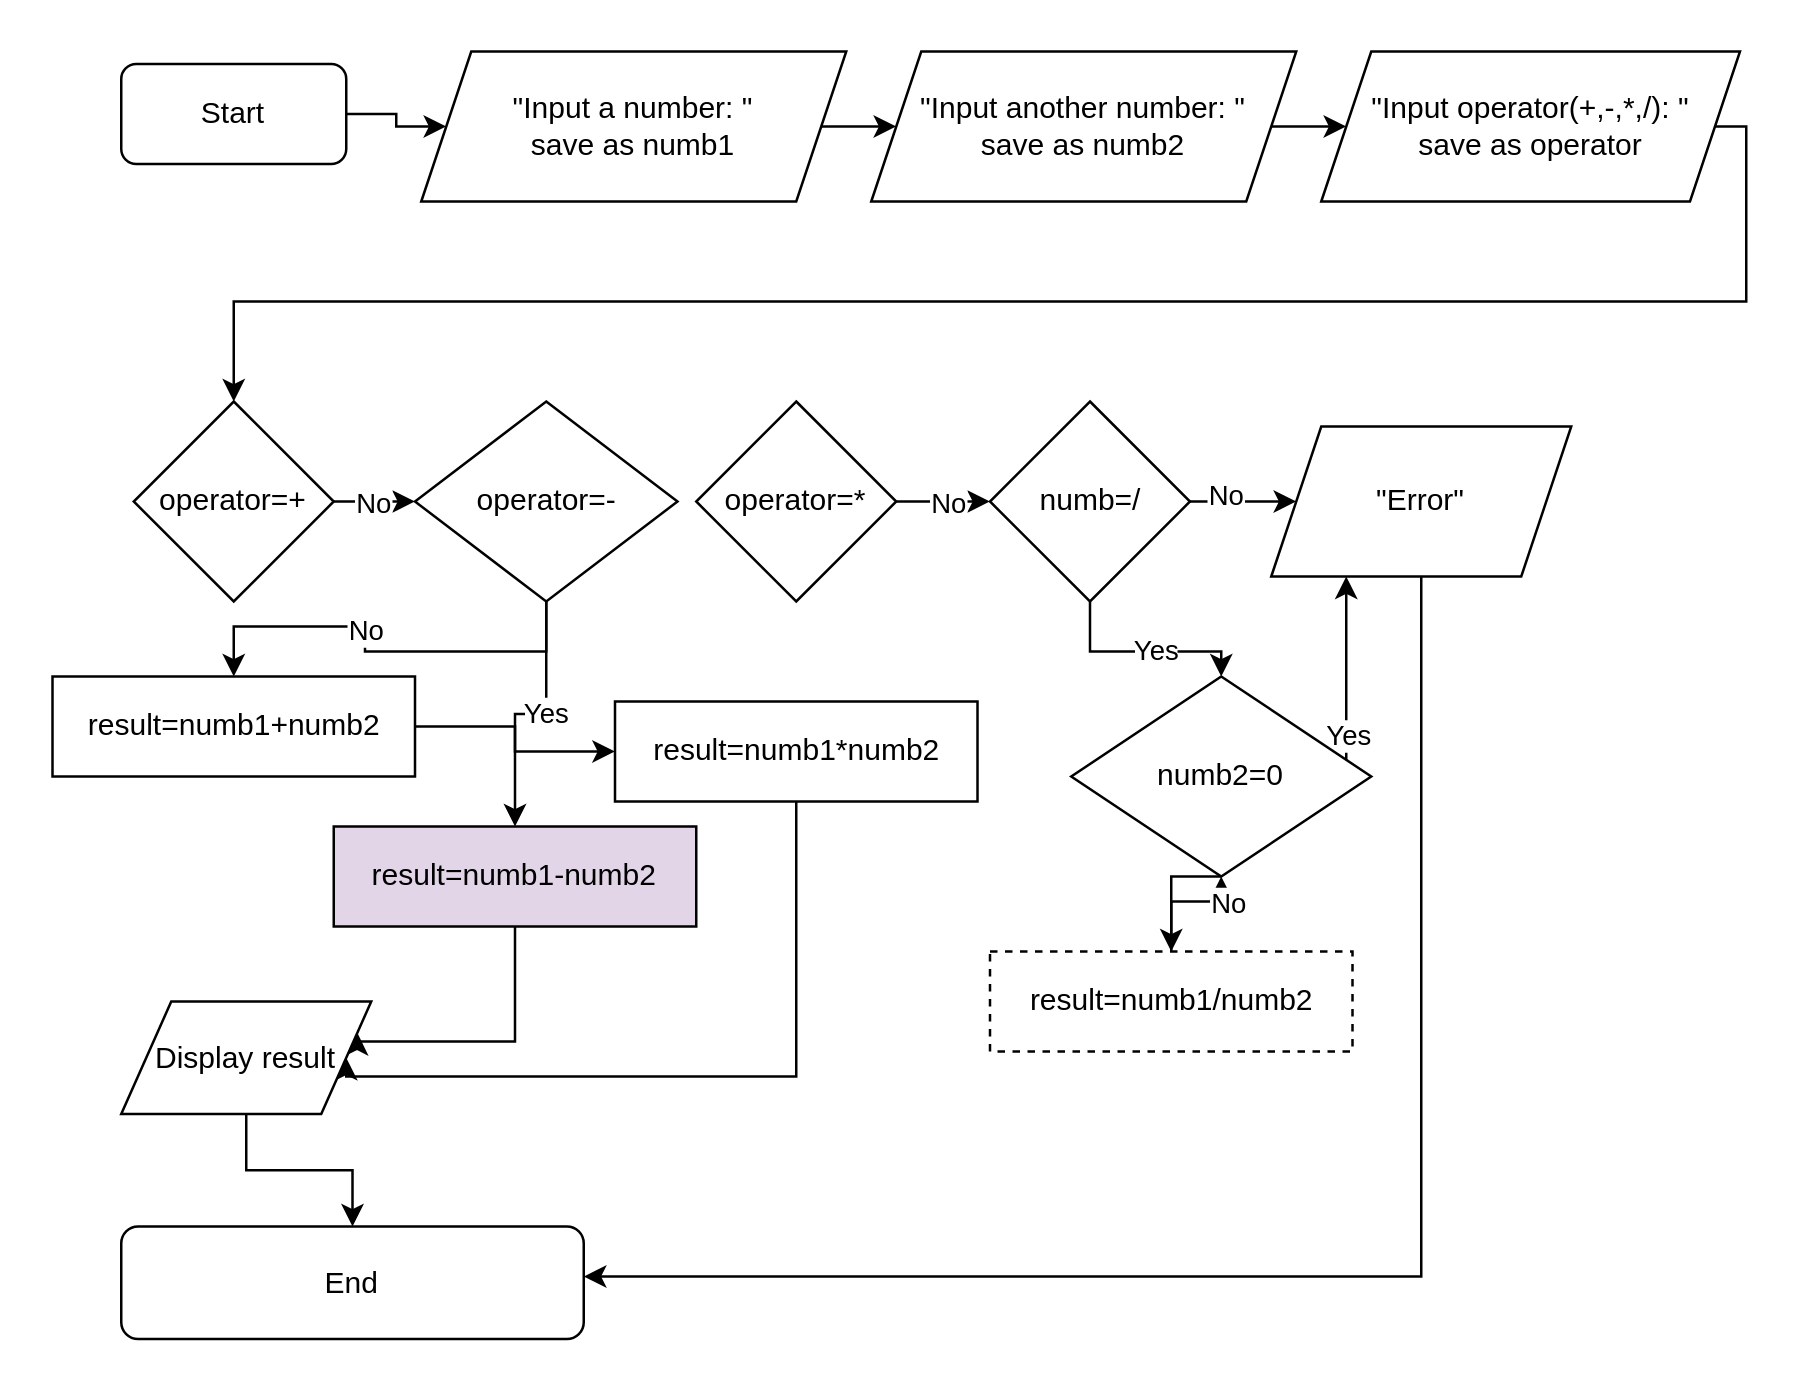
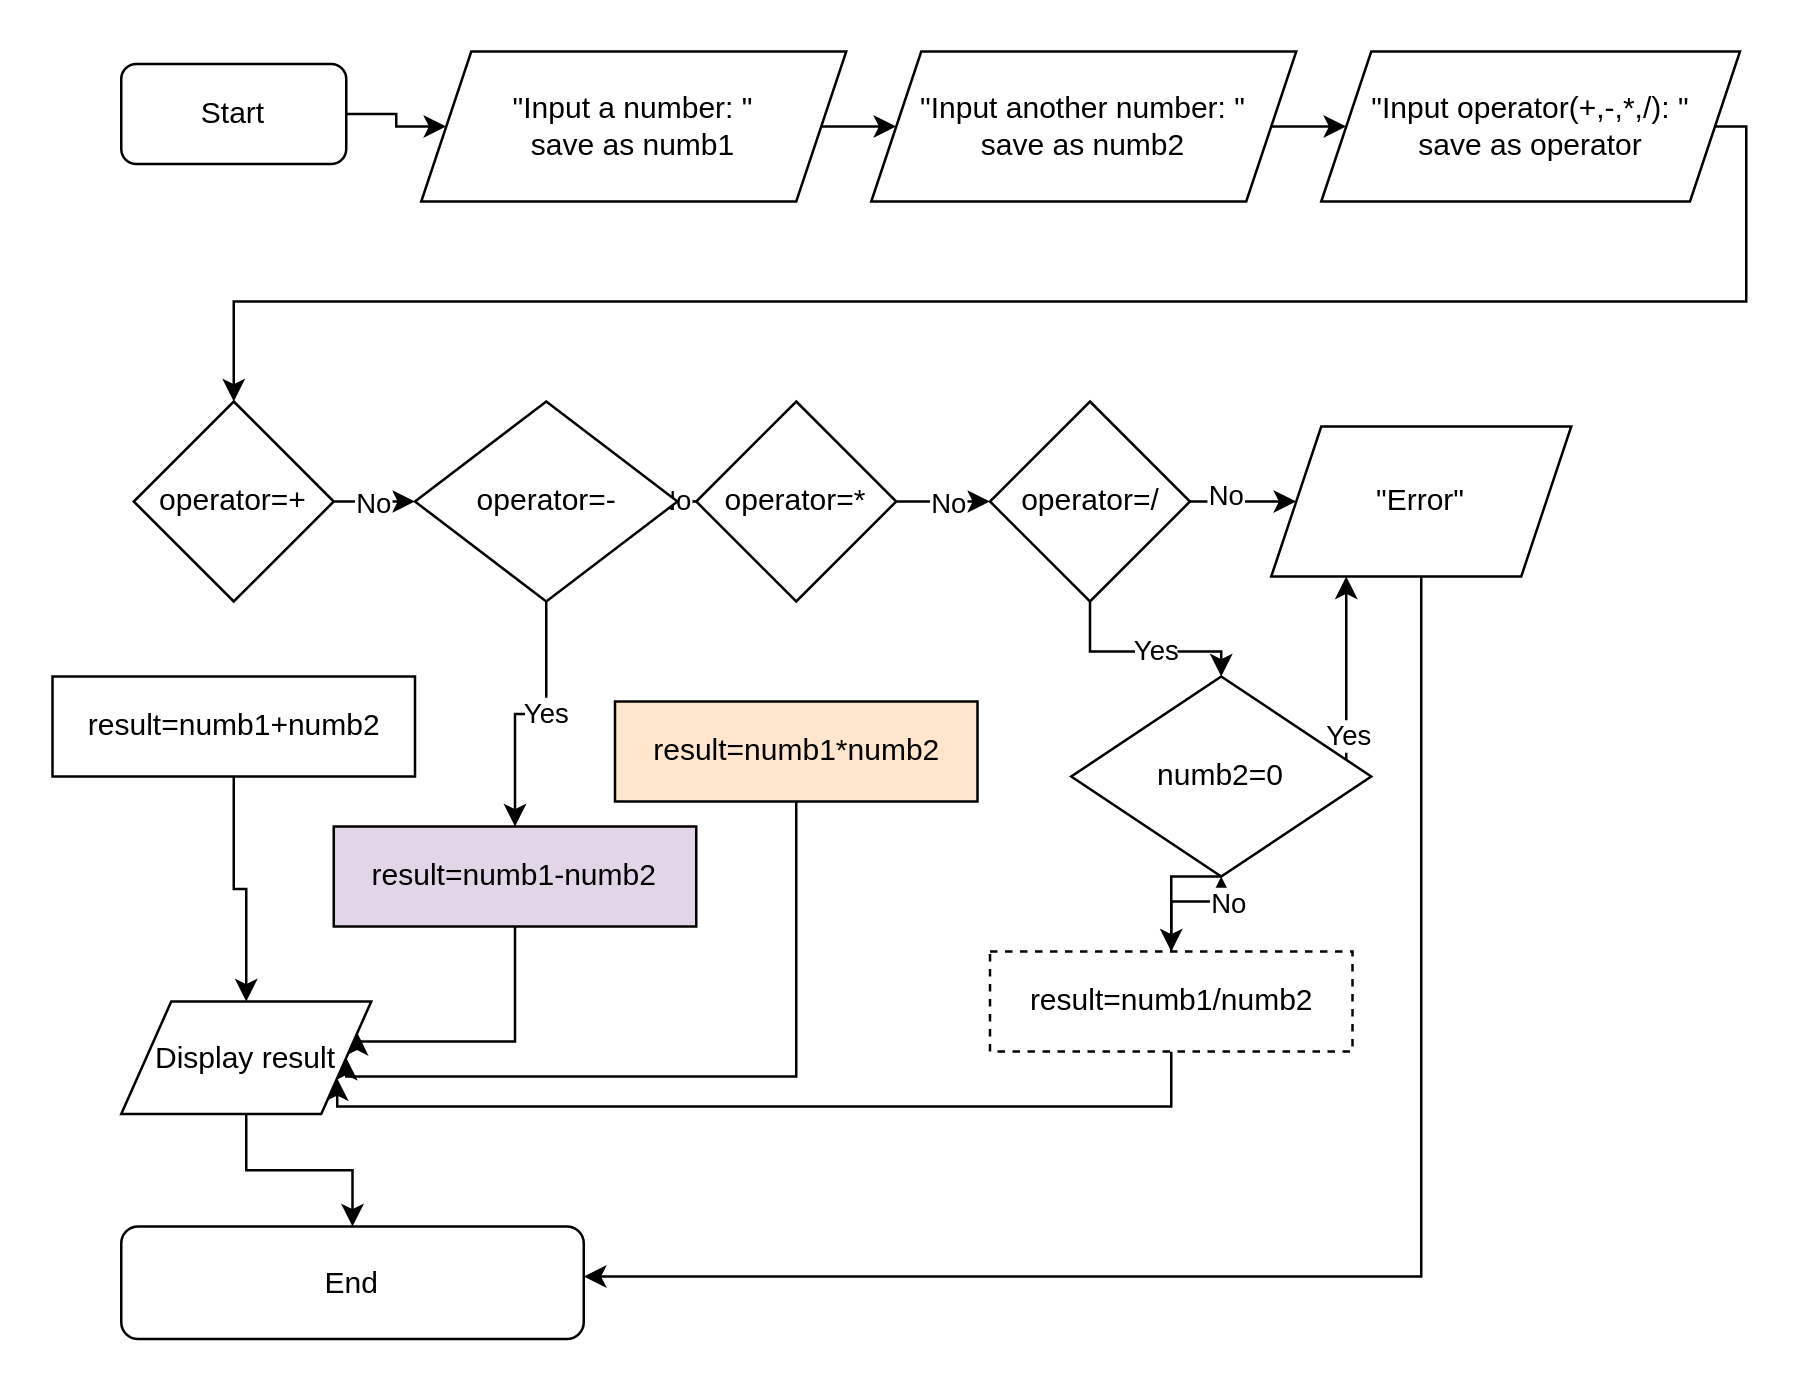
  <mxCell id="0" />
  <mxCell id="1" parent="0" />
  <mxCell id="2" value="" style="edgeStyle=orthogonalEdgeStyle;rounded=0;orthogonalLoop=1;jettySize=auto;html=1;entryX=0;entryY=0.5;entryDx=0;entryDy=0;" parent="1" source="3" target="6" edge="1"><mxGeometry relative="1" as="geometry" /></mxCell>
  <mxCell id="3" value="Start" style="rounded=1;whiteSpace=wrap;html=1;" parent="1" vertex="1"><mxGeometry x="48" y="25" width="90" height="40" as="geometry" /></mxCell>
  <mxCell id="4" value="" style="edgeStyle=orthogonalEdgeStyle;rounded=0;orthogonalLoop=1;jettySize=auto;html=1;exitX=1;exitY=0.5;exitDx=0;exitDy=0;" parent="1" source="43" target="9" edge="1"><mxGeometry relative="1" as="geometry"><Array as="points"><mxPoint x="698" y="50" /><mxPoint x="698" y="120" /><mxPoint x="93" y="120" /></Array></mxGeometry></mxCell>
  <mxCell id="5" value="" style="edgeStyle=none;html=1;" edge="1" parent="1" source="6" target="42"><mxGeometry relative="1" as="geometry" /></mxCell>
  <mxCell id="6" value="&lt;div&gt;&quot;Input a number: &quot;&lt;/div&gt;&lt;div&gt;save as numb1&lt;/div&gt;" style="shape=parallelogram;perimeter=parallelogramPerimeter;whiteSpace=wrap;html=1;fixedSize=1;" parent="1" vertex="1"><mxGeometry x="168" y="20" width="170" height="60" as="geometry" /></mxCell>
  <mxCell id="7" value="" style="edgeStyle=orthogonalEdgeStyle;rounded=0;orthogonalLoop=1;jettySize=auto;html=1;" parent="1" source="9" target="13" edge="1"><mxGeometry relative="1" as="geometry" /></mxCell>
  <mxCell id="8" value="No" style="edgeLabel;html=1;align=center;verticalAlign=middle;resizable=0;points=[];" parent="7" vertex="1" connectable="0"><mxGeometry x="-0.733" y="-1" relative="1" as="geometry"><mxPoint x="9" y="-1" as="offset" /></mxGeometry></mxCell>
  <mxCell id="9" value="operator=+" style="rhombus;whiteSpace=wrap;html=1;" parent="1" vertex="1"><mxGeometry x="53" y="160" width="80" height="80" as="geometry" /></mxCell>
- <mxCell id="10" value="No" style="edgeStyle=orthogonalEdgeStyle;rounded=0;orthogonalLoop=1;jettySize=auto;html=1;" parent="1" source="13" target="26" edge="1"><mxGeometry x="0.158" relative="1" as="geometry"><mxPoint as="offset" /></mxGeometry></mxCell>
+ <mxCell id="10" value="No" style="edgeStyle=orthogonalEdgeStyle;rounded=0;orthogonalLoop=1;jettySize=auto;html=1;" parent="1" source="13" target="16" edge="1"><mxGeometry x="0.158" relative="1" as="geometry"><mxPoint as="offset" /></mxGeometry></mxCell>
  <mxCell id="11" value="" style="edgeStyle=orthogonalEdgeStyle;rounded=0;orthogonalLoop=1;jettySize=auto;html=1;" parent="1" source="13" target="28" edge="1"><mxGeometry relative="1" as="geometry" /></mxCell>
  <mxCell id="12" value="Yes" style="edgeLabel;html=1;align=center;verticalAlign=middle;resizable=0;points=[];" parent="11" vertex="1" connectable="0"><mxGeometry x="-0.15" y="-1" relative="1" as="geometry"><mxPoint as="offset" /></mxGeometry></mxCell>
  <mxCell id="13" value="operator=-" style="rhombus;whiteSpace=wrap;html=1;" parent="1" vertex="1"><mxGeometry x="165.5" y="160" width="105" height="80" as="geometry" /></mxCell>
  <mxCell id="14" value="" style="edgeStyle=orthogonalEdgeStyle;rounded=0;orthogonalLoop=1;jettySize=auto;html=1;" parent="1" source="16" target="21" edge="1"><mxGeometry relative="1" as="geometry" /></mxCell>
  <mxCell id="15" value="No" style="edgeLabel;html=1;align=center;verticalAlign=middle;resizable=0;points=[];" parent="14" vertex="1" connectable="0"><mxGeometry x="0.309" relative="1" as="geometry"><mxPoint x="-3" as="offset" /></mxGeometry></mxCell>
  <mxCell id="16" value="operator=*" style="rhombus;whiteSpace=wrap;html=1;" parent="1" vertex="1"><mxGeometry x="278" y="160" width="80" height="80" as="geometry" /></mxCell>
  <mxCell id="17" value="" style="edgeStyle=orthogonalEdgeStyle;rounded=0;orthogonalLoop=1;jettySize=auto;html=1;" parent="1" source="21" target="23" edge="1"><mxGeometry relative="1" as="geometry" /></mxCell>
  <mxCell id="18" value="No" style="edgeLabel;html=1;align=center;verticalAlign=middle;resizable=0;points=[];" parent="17" vertex="1" connectable="0"><mxGeometry x="-0.08" y="-3" relative="1" as="geometry"><mxPoint as="offset" /></mxGeometry></mxCell>
  <mxCell id="19" value="" style="edgeStyle=orthogonalEdgeStyle;rounded=0;orthogonalLoop=1;jettySize=auto;html=1;entryX=0.5;entryY=0;entryDx=0;entryDy=0;" parent="1" source="21" target="38" edge="1"><mxGeometry relative="1" as="geometry" /></mxCell>
  <mxCell id="20" value="Yes" style="edgeLabel;html=1;align=center;verticalAlign=middle;resizable=0;points=[];" parent="19" vertex="1" connectable="0"><mxGeometry x="0.114" y="1" relative="1" as="geometry"><mxPoint as="offset" /></mxGeometry></mxCell>
- <mxCell id="21" value="numb=/" style="rhombus;whiteSpace=wrap;html=1;" parent="1" vertex="1"><mxGeometry x="395.5" y="160" width="80" height="80" as="geometry" /></mxCell>
+ <mxCell id="21" value="operator=/" style="rhombus;whiteSpace=wrap;html=1;" parent="1" vertex="1"><mxGeometry x="395.5" y="160" width="80" height="80" as="geometry" /></mxCell>
  <mxCell id="22" value="" style="edgeStyle=orthogonalEdgeStyle;rounded=0;orthogonalLoop=1;jettySize=auto;html=1;" parent="1" source="23" target="24" edge="1"><mxGeometry relative="1" as="geometry"><Array as="points"><mxPoint x="568" y="510" /></Array></mxGeometry></mxCell>
  <mxCell id="23" value="&quot;Error&quot;" style="shape=parallelogram;perimeter=parallelogramPerimeter;whiteSpace=wrap;html=1;fixedSize=1;" parent="1" vertex="1"><mxGeometry x="508" y="170" width="120" height="60" as="geometry" /></mxCell>
  <mxCell id="24" value="End" style="rounded=1;whiteSpace=wrap;html=1;" parent="1" vertex="1"><mxGeometry x="48" y="490" width="185" height="45" as="geometry" /></mxCell>
- <mxCell id="25" value="" style="edgeStyle=orthogonalEdgeStyle;rounded=0;orthogonalLoop=1;jettySize=auto;html=1;" parent="1" source="26" target="30" edge="1"><mxGeometry relative="1" as="geometry" /></mxCell>
+ <mxCell id="25" value="" style="edgeStyle=orthogonalEdgeStyle;rounded=0;orthogonalLoop=1;jettySize=auto;html=1;" parent="1" source="26" target="40" edge="1"><mxGeometry relative="1" as="geometry" /></mxCell>
  <mxCell id="26" value="result=numb1+numb2" style="whiteSpace=wrap;html=1;" parent="1" vertex="1"><mxGeometry x="20.5" y="270" width="145" height="40" as="geometry" /></mxCell>
  <mxCell id="27" value="" style="edgeStyle=orthogonalEdgeStyle;rounded=0;orthogonalLoop=1;jettySize=auto;html=1;entryX=1;entryY=0.25;entryDx=0;entryDy=0;" parent="1" source="28" target="40" edge="1"><mxGeometry relative="1" as="geometry"><mxPoint x="205.5" y="440" as="targetPoint" /><Array as="points"><mxPoint x="206" y="416" /></Array></mxGeometry></mxCell>
  <mxCell id="28" value="result=numb1-numb2" style="whiteSpace=wrap;html=1;fillColor=#e1d5e7;" parent="1" vertex="1"><mxGeometry x="133" y="330" width="145" height="40" as="geometry" /></mxCell>
  <mxCell id="29" value="" style="edgeStyle=orthogonalEdgeStyle;rounded=0;orthogonalLoop=1;jettySize=auto;html=1;entryX=1;entryY=0.5;entryDx=0;entryDy=0;" parent="1" source="30" target="40" edge="1"><mxGeometry relative="1" as="geometry"><mxPoint x="318" y="390" as="targetPoint" /><Array as="points"><mxPoint x="318" y="430" /></Array></mxGeometry></mxCell>
- <mxCell id="30" value="result=numb1*numb2" style="whiteSpace=wrap;html=1;" parent="1" vertex="1"><mxGeometry x="245.5" y="280" width="145" height="40" as="geometry" /></mxCell>
+ <mxCell id="30" value="result=numb1*numb2" style="whiteSpace=wrap;html=1;fillColor=#ffe6cc;" parent="1" vertex="1"><mxGeometry x="245.5" y="280" width="145" height="40" as="geometry" /></mxCell>
  <mxCell id="31" value="" style="edgeStyle=orthogonalEdgeStyle;rounded=0;orthogonalLoop=1;jettySize=auto;html=1;exitX=0.5;exitY=1;exitDx=0;exitDy=0;entryX=0.5;entryY=0;entryDx=0;entryDy=0;" parent="1" source="38" target="35" edge="1"><mxGeometry relative="1" as="geometry"><mxPoint x="475.55" y="350" as="sourcePoint" /><mxPoint x="395.48" y="467.96" as="targetPoint" /></mxGeometry></mxCell>
  <mxCell id="32" value="" style="edgeStyle=orthogonalEdgeStyle;rounded=0;orthogonalLoop=1;jettySize=auto;html=1;" parent="1" source="35" target="38" edge="1"><mxGeometry relative="1" as="geometry" /></mxCell>
  <mxCell id="33" value="No" style="edgeLabel;html=1;align=center;verticalAlign=middle;resizable=0;points=[];" parent="32" vertex="1" connectable="0"><mxGeometry x="0.6" y="-2" relative="1" as="geometry"><mxPoint as="offset" /></mxGeometry></mxCell>
+ <mxCell id="34" value="" style="edgeStyle=orthogonalEdgeStyle;rounded=0;orthogonalLoop=1;jettySize=auto;html=1;entryX=1;entryY=0.75;entryDx=0;entryDy=0;exitX=0.5;exitY=1;exitDx=0;exitDy=0;" parent="1" source="35" target="40" edge="1"><mxGeometry relative="1" as="geometry"><mxPoint x="481.57" y="414.29" as="sourcePoint" /><mxPoint x="154.427" y="445.719" as="targetPoint" /><Array as="points"><mxPoint x="468" y="442" /></Array></mxGeometry></mxCell>
  <mxCell id="35" value="result=numb1/numb2" style="whiteSpace=wrap;html=1;dashed=1;" parent="1" vertex="1"><mxGeometry x="395.5" y="380" width="145" height="40" as="geometry" /></mxCell>
  <mxCell id="36" value="" style="edgeStyle=orthogonalEdgeStyle;rounded=0;orthogonalLoop=1;jettySize=auto;html=1;entryX=0.25;entryY=1;entryDx=0;entryDy=0;" parent="1" source="38" target="23" edge="1"><mxGeometry relative="1" as="geometry"><mxPoint x="568" y="310" as="targetPoint" /><Array as="points"><mxPoint x="538" y="310" /></Array></mxGeometry></mxCell>
  <mxCell id="37" value="Yes" style="edgeLabel;html=1;align=center;verticalAlign=middle;resizable=0;points=[];" parent="36" vertex="1" connectable="0"><mxGeometry x="-0.727" relative="1" as="geometry"><mxPoint as="offset" /></mxGeometry></mxCell>
  <mxCell id="38" value="numb2=0" style="rhombus;whiteSpace=wrap;html=1;" parent="1" vertex="1"><mxGeometry x="428" y="270" width="120" height="80" as="geometry" /></mxCell>
  <mxCell id="39" value="" style="edgeStyle=orthogonalEdgeStyle;rounded=0;orthogonalLoop=1;jettySize=auto;html=1;" parent="1" source="40" target="24" edge="1"><mxGeometry relative="1" as="geometry" /></mxCell>
  <mxCell id="40" value="Display result" style="shape=parallelogram;perimeter=parallelogramPerimeter;whiteSpace=wrap;html=1;fixedSize=1;" parent="1" vertex="1"><mxGeometry x="48" y="400" width="100" height="45" as="geometry" /></mxCell>
  <mxCell id="41" value="" style="edgeStyle=none;html=1;" edge="1" parent="1" source="42" target="43"><mxGeometry relative="1" as="geometry" /></mxCell>
  <mxCell id="42" value="&lt;div&gt;&quot;Input another number: &quot;&lt;/div&gt;&lt;div&gt;save as numb2&lt;/div&gt;" style="shape=parallelogram;perimeter=parallelogramPerimeter;whiteSpace=wrap;html=1;fixedSize=1;" vertex="1" parent="1"><mxGeometry x="348" y="20" width="170" height="60" as="geometry" /></mxCell>
  <mxCell id="43" value="&lt;div&gt;&quot;Input operator(+,-,*,/): &quot;&lt;/div&gt;&lt;div&gt;save as operator&lt;/div&gt;" style="shape=parallelogram;perimeter=parallelogramPerimeter;whiteSpace=wrap;html=1;fixedSize=1;" vertex="1" parent="1"><mxGeometry x="528" y="20" width="167.5" height="60" as="geometry" /></mxCell>
